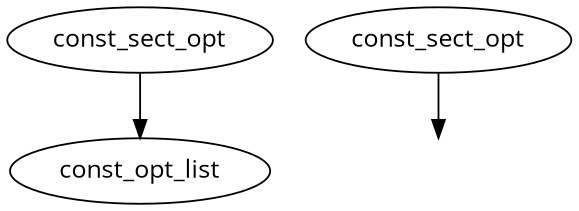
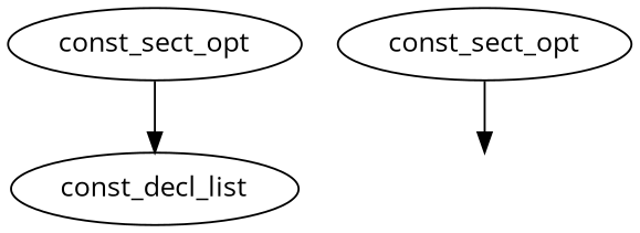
  digraph {
    rankdir=TB
    fontname="Open Sans"
    node [fontname="Open Sans"]
    edge [fontname="Open Sans"]
-   const_decl_list [label=const_opt_list]
+   const_decl_list
    dummy [style=invis]
    n3 [label=const_sect_opt]
    n4 [label=const_sect_opt]
    subgraph sub_1 {
      rank=same
      const_decl_list
      dummy
    }
    n3 -> const_decl_list
    n4 -> dummy
  }
